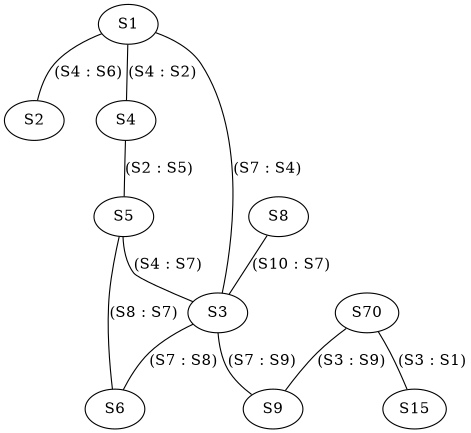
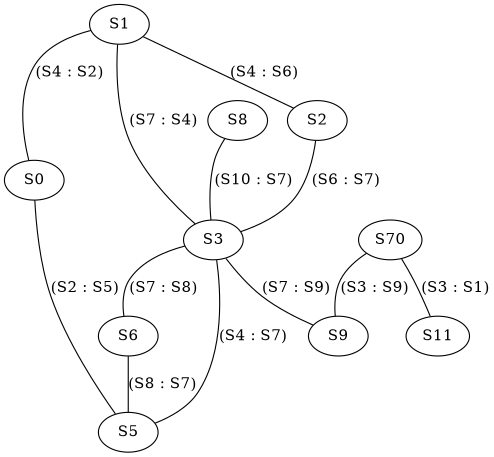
  graph {
    n1 [label=S1]
    n2 [label=S2]
-   n3 [label=S4]
+   n3 [label=S0]
    n4 [label=S3]
    n5 [label=S5]
    n6 [label=S6]
    n7 [label=S9]
    n8 [label=S8]
    n9 [label=S70]
-   n10 [label=S15]
+   n10 [label=S11]
    n1 -- n2 [label="(S4 : S6)"]
    n1 -- n3 [label="(S4 : S2)"]
+   n2 -- n4 [label="(S6 : S7)"]
    n3 -- n5 [label="(S2 : S5)"]
    n4 -- n1 [label="(S7 : S4)"]
    n4 -- n6 [label="(S7 : S8)"]
    n4 -- n7 [label="(S7 : S9)"]
    n5 -- n4 [label="(S4 : S7)"]
    n6 -- n5 [label="(S8 : S7)"]
    n8 -- n4 [label="(S10 : S7)"]
    n9 -- n7 [label="(S3 : S9)"]
    n9 -- n10 [label="(S3 : S1)"]
  }
